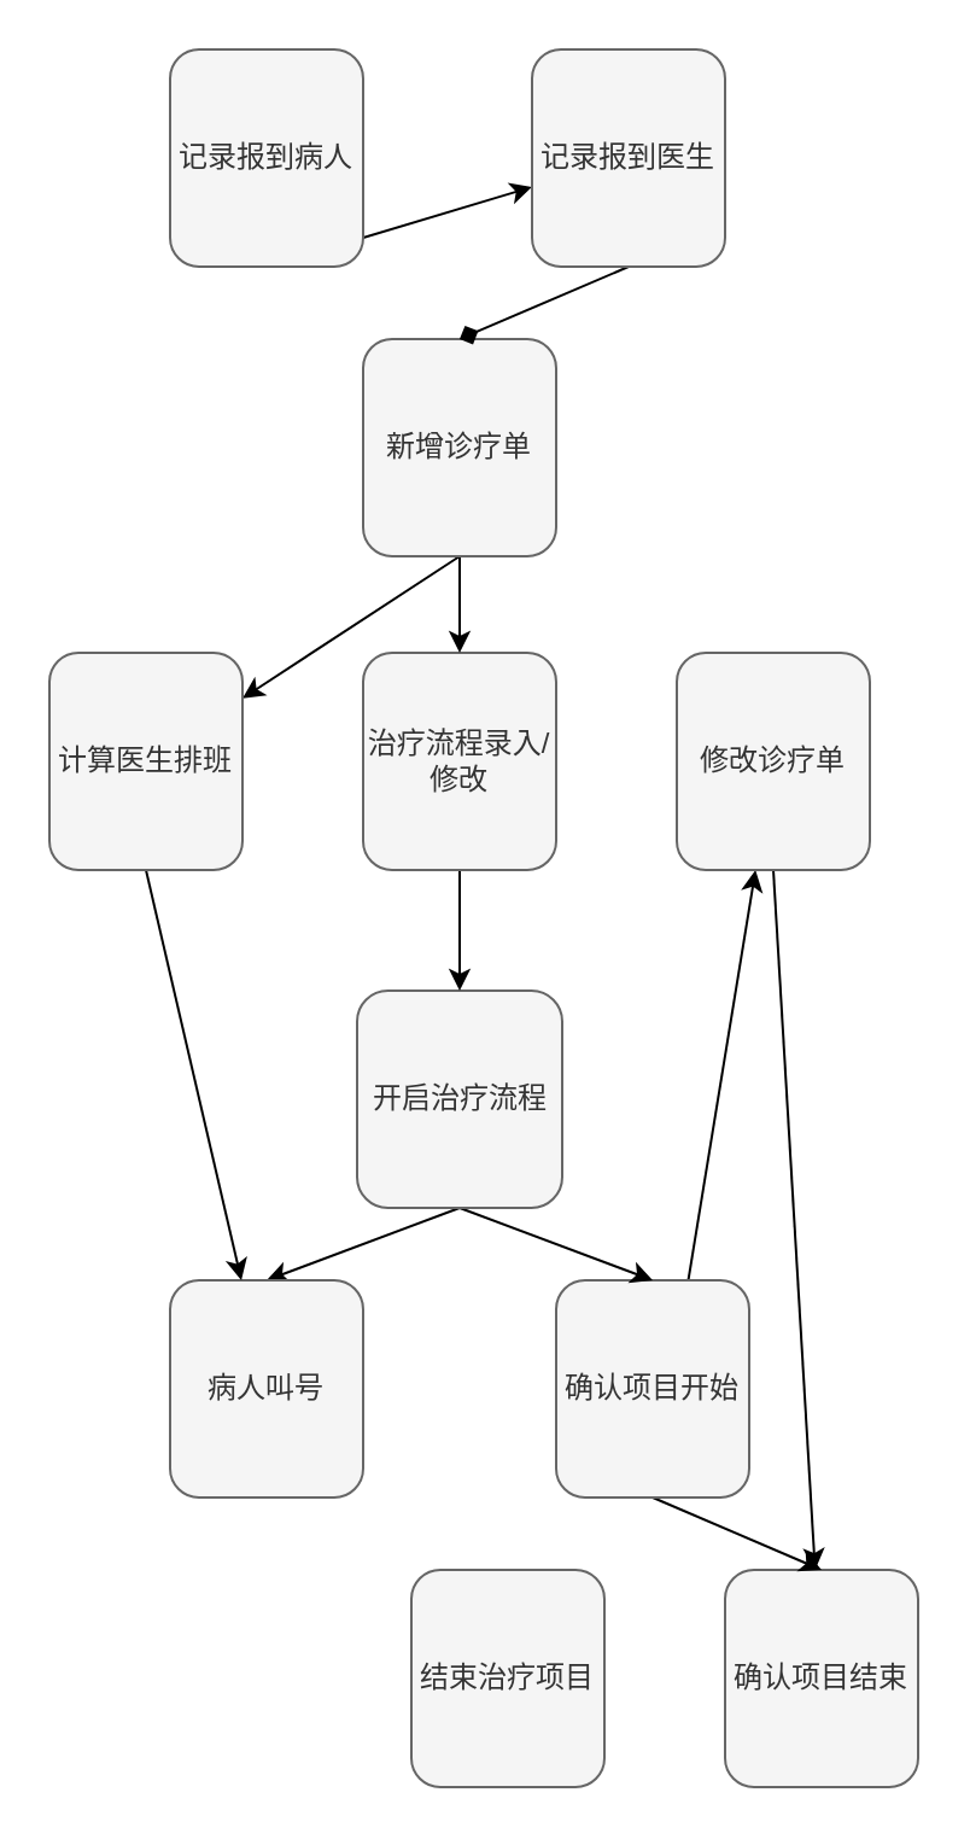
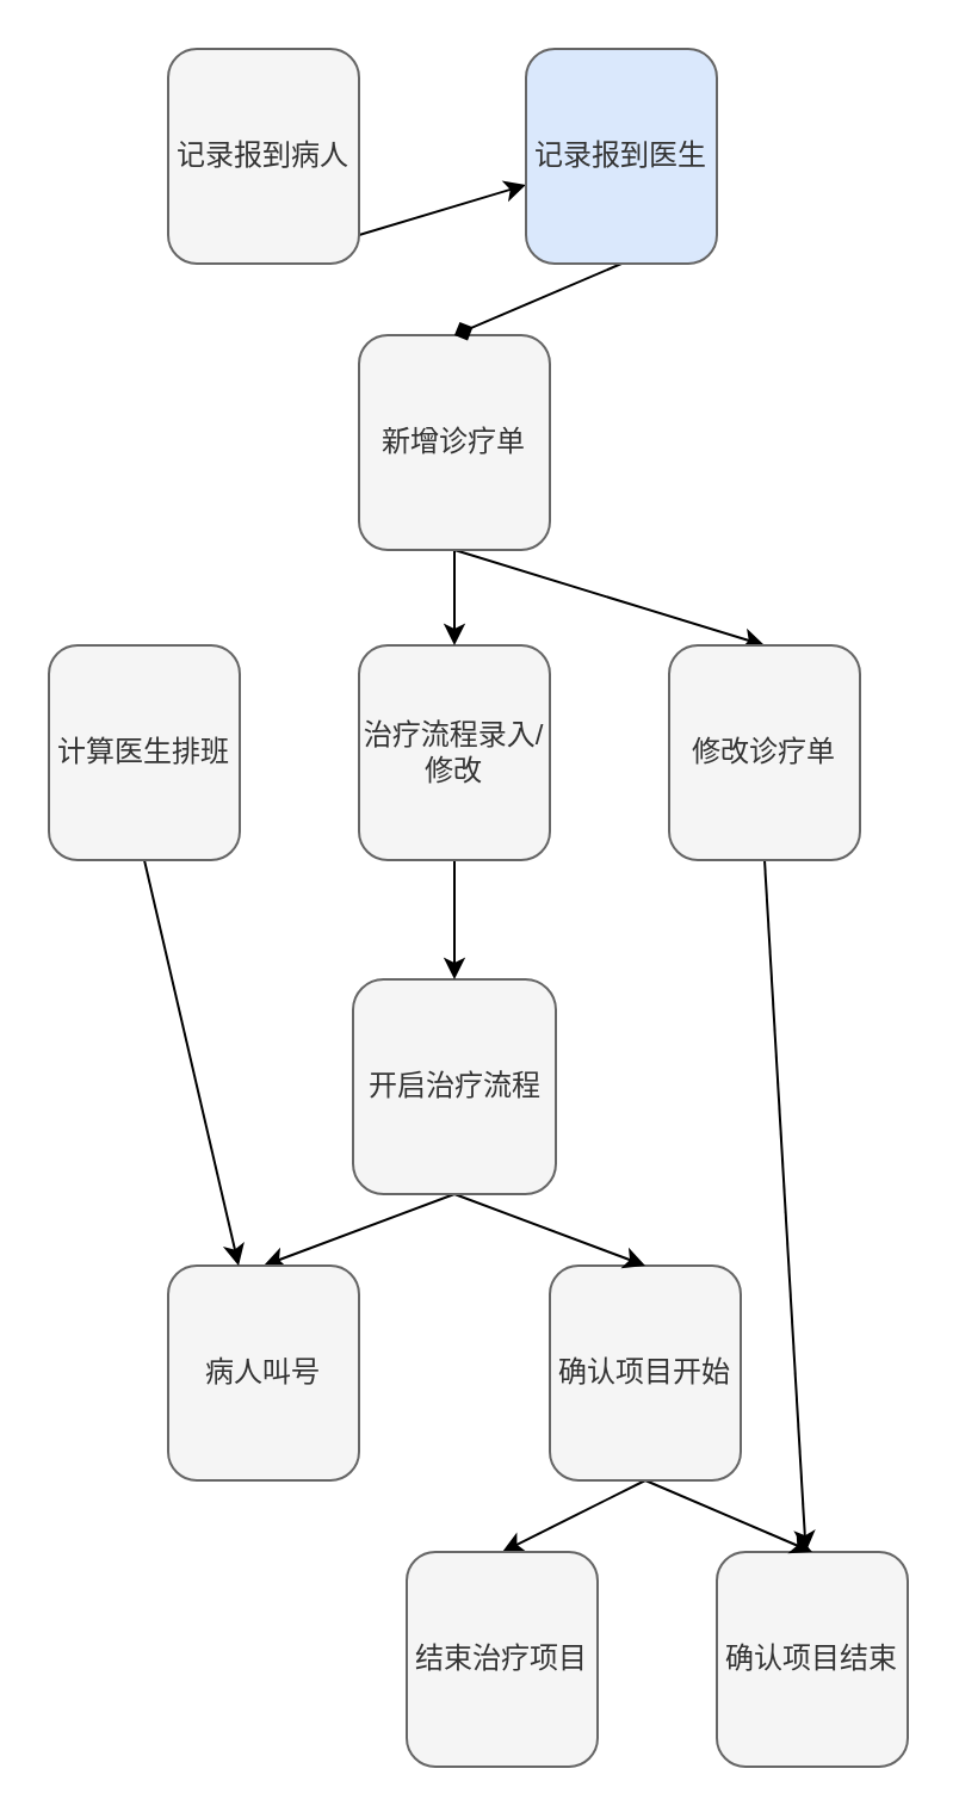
  <mxCell id="0" />
  <mxCell id="1" parent="0" />
  <mxCell id="2" value="确认项目结束" style="rounded=1;whiteSpace=wrap;html=1;fontColor=#333333;rotation=0;fillColor=#f5f5f5;strokeColor=#666666;" vertex="1" parent="1"><mxGeometry x="300" y="650" width="80" height="90" as="geometry" /></mxCell>
  <mxCell id="3" style="edgeStyle=none;html=1;exitX=0.5;exitY=1;exitDx=0;exitDy=0;entryX=0.5;entryY=0;entryDx=0;entryDy=0;" edge="1" parent="1" source="5" target="2"><mxGeometry relative="1" as="geometry" /></mxCell>
- <mxCell id="4" style="edgeStyle=none;html=1;exitX=0.5;exitY=1;exitDx=0;exitDy=0;" edge="1" parent="1" source="5" target="17"><mxGeometry relative="1" as="geometry" /></mxCell>
+ <mxCell id="4" style="edgeStyle=none;html=1;exitX=0.5;exitY=1;exitDx=0;exitDy=0;entryX=0.5;entryY=0;entryDx=0;entryDy=0;" edge="1" parent="1" source="5" target="12"><mxGeometry relative="1" as="geometry" /></mxCell>
  <mxCell id="5" value="确认项目开始" style="rounded=1;whiteSpace=wrap;html=1;fontColor=#333333;rotation=0;fillColor=#f5f5f5;strokeColor=#666666;" vertex="1" parent="1"><mxGeometry x="230" y="530" width="80" height="90" as="geometry" /></mxCell>
  <mxCell id="6" style="edgeStyle=none;html=1;exitX=0.5;exitY=1;exitDx=0;exitDy=0;entryX=0.5;entryY=0;entryDx=0;entryDy=0;" edge="1" parent="1" source="8" target="9"><mxGeometry relative="1" as="geometry" /></mxCell>
  <mxCell id="7" style="edgeStyle=none;html=1;exitX=0.5;exitY=1;exitDx=0;exitDy=0;entryX=0.5;entryY=0;entryDx=0;entryDy=0;" edge="1" parent="1" source="8" target="5"><mxGeometry relative="1" as="geometry" /></mxCell>
  <mxCell id="8" value="开启治疗流程" style="rounded=1;whiteSpace=wrap;html=1;fontColor=#333333;rotation=0;fillColor=#f5f5f5;strokeColor=#666666;" vertex="1" parent="1"><mxGeometry x="147.5" y="410" width="85" height="90" as="geometry" /></mxCell>
  <mxCell id="9" value="病人叫号" style="rounded=1;whiteSpace=wrap;html=1;fontColor=#333333;rotation=0;fillColor=#f5f5f5;strokeColor=#666666;" vertex="1" parent="1"><mxGeometry x="70" y="530" width="80" height="90" as="geometry" /></mxCell>
  <mxCell id="10" style="edgeStyle=none;html=1;exitX=0.5;exitY=1;exitDx=0;exitDy=0;entryX=0.5;entryY=0;entryDx=0;entryDy=0;" edge="1" parent="1" source="11" target="8"><mxGeometry relative="1" as="geometry" /></mxCell>
  <mxCell id="11" value="治疗流程录入/修改" style="rounded=1;whiteSpace=wrap;html=1;fontColor=#333333;rotation=0;fillColor=#f5f5f5;strokeColor=#666666;" vertex="1" parent="1"><mxGeometry x="150" y="270" width="80" height="90" as="geometry" /></mxCell>
  <mxCell id="12" value="结束治疗项目" style="rounded=1;whiteSpace=wrap;html=1;fontColor=#333333;rotation=0;fillColor=#f5f5f5;strokeColor=#666666;" vertex="1" parent="1"><mxGeometry x="170" y="650" width="80" height="90" as="geometry" /></mxCell>
  <mxCell id="13" style="edgeStyle=none;html=1;exitX=0.5;exitY=1;exitDx=0;exitDy=0;entryX=0.5;entryY=0;entryDx=0;entryDy=0;" edge="1" parent="1" source="15" target="11"><mxGeometry relative="1" as="geometry" /></mxCell>
- <mxCell id="14" style="edgeStyle=none;html=1;exitX=0.5;exitY=1;exitDx=0;exitDy=0;" edge="1" parent="1" source="15" target="23"><mxGeometry relative="1" as="geometry" /></mxCell>
+ <mxCell id="14" style="edgeStyle=none;html=1;exitX=0.5;exitY=1;exitDx=0;exitDy=0;entryX=0.5;entryY=0;entryDx=0;entryDy=0;" edge="1" parent="1" source="15" target="17"><mxGeometry relative="1" as="geometry" /></mxCell>
  <mxCell id="15" value="新增诊疗单" style="rounded=1;whiteSpace=wrap;html=1;fontColor=#333333;rotation=0;fillColor=#f5f5f5;strokeColor=#666666;" vertex="1" parent="1"><mxGeometry x="150" y="140" width="80" height="90" as="geometry" /></mxCell>
  <mxCell id="16" style="edgeStyle=none;html=1;exitX=0.5;exitY=1;exitDx=0;exitDy=0;" edge="1" parent="1" source="17" target="2"><mxGeometry relative="1" as="geometry" /></mxCell>
  <mxCell id="17" value="修改诊疗单" style="rounded=1;whiteSpace=wrap;html=1;fontColor=#333333;rotation=0;fillColor=#f5f5f5;strokeColor=#666666;" vertex="1" parent="1"><mxGeometry x="280" y="270" width="80" height="90" as="geometry" /></mxCell>
  <mxCell id="18" style="edgeStyle=none;html=1;exitX=0.5;exitY=1;exitDx=0;exitDy=0;" edge="1" parent="1" source="19" target="21"><mxGeometry relative="1" as="geometry" /></mxCell>
  <mxCell id="19" value="记录报到病人" style="rounded=1;whiteSpace=wrap;html=1;fontColor=#333333;rotation=0;fillColor=#f5f5f5;strokeColor=#666666;" vertex="1" parent="1"><mxGeometry x="70" y="20" width="80" height="90" as="geometry" /></mxCell>
  <mxCell id="20" style="edgeStyle=none;html=1;exitX=0.5;exitY=1;exitDx=0;exitDy=0;entryX=0.5;entryY=0;entryDx=0;entryDy=0;endArrow=diamond;" edge="1" parent="1" source="21" target="15"><mxGeometry relative="1" as="geometry" /></mxCell>
- <mxCell id="21" value="记录报到医生" style="rounded=1;whiteSpace=wrap;html=1;fontColor=#333333;rotation=0;fillColor=#f5f5f5;strokeColor=#666666;" vertex="1" parent="1"><mxGeometry x="220" y="20" width="80" height="90" as="geometry" /></mxCell>
+ <mxCell id="21" value="记录报到医生" style="rounded=1;whiteSpace=wrap;html=1;fontColor=#333333;rotation=0;fillColor=#dae8fc;strokeColor=#666666;" vertex="1" parent="1"><mxGeometry x="220" y="20" width="80" height="90" as="geometry" /></mxCell>
  <mxCell id="22" style="edgeStyle=none;html=1;exitX=0.5;exitY=1;exitDx=0;exitDy=0;" edge="1" parent="1" source="23" target="9"><mxGeometry relative="1" as="geometry" /></mxCell>
  <mxCell id="23" value="计算医生排班" style="rounded=1;whiteSpace=wrap;html=1;fontColor=#333333;rotation=0;fillColor=#f5f5f5;strokeColor=#666666;" vertex="1" parent="1"><mxGeometry x="20" y="270" width="80" height="90" as="geometry" /></mxCell>
